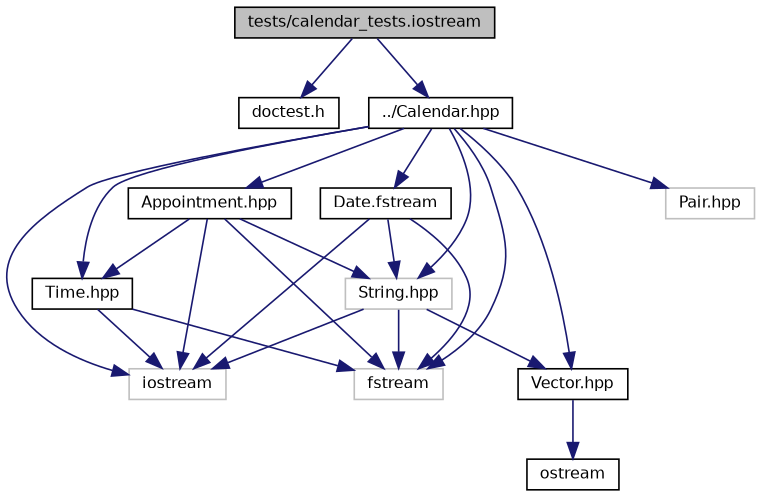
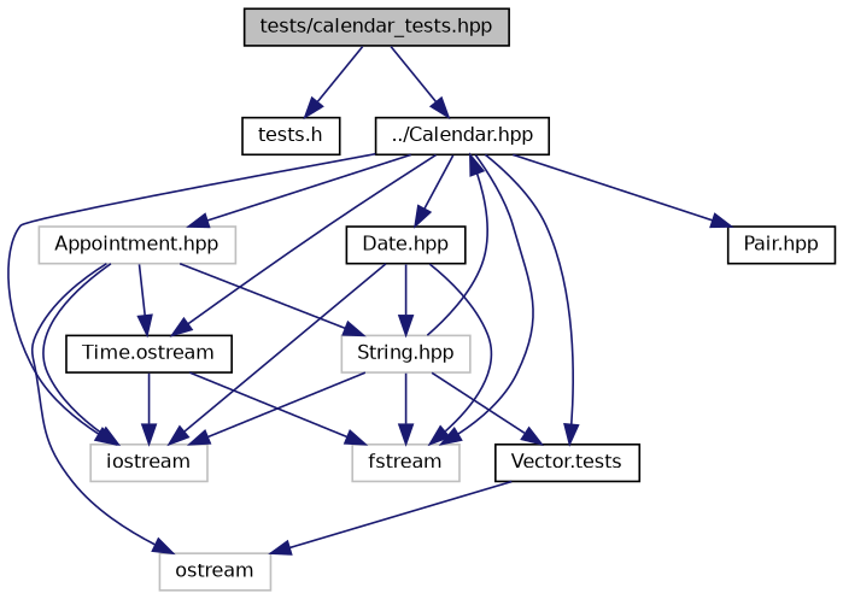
  digraph {
    node [color=black fillcolor=white fontname=Helvetica fontsize=10 shape=record style=filled]
    edge [color=midnightblue fontname=Helvetica fontsize=10 labelfontname=Helvetica labelfontsize=10 style=solid]
-   n1 [fillcolor=grey75 fontcolor=black height=0.2 label="tests/calendar_tests.iostream" width=0.4]
-   n2 [height=0.2 label="doctest.h" width=0.4]
+   n1 [fillcolor=grey75 fontcolor=black height=0.2 label="tests/calendar_tests.hpp" width=0.4]
+   n2 [height=0.2 label="tests.h" width=0.4]
    n3 [height=0.2 label="../Calendar.hpp" width=0.4]
    n4 [color=grey75 height=0.2 label=iostream width=0.4]
    n5 [color=grey75 height=0.2 label=fstream width=0.4]
-   n6 [height=0.2 label="Appointment.hpp" width=0.4]
-   n7 [height=0.2 label="Date.fstream" width=0.4]
+   n6 [color=grey75 height=0.2 label="Appointment.hpp" width=0.4]
+   n7 [height=0.2 label="Date.hpp" width=0.4]
    n8 [color=grey75 height=0.2 label="String.hpp" width=0.4]
-   n9 [height=0.2 label="Vector.hpp" width=0.4]
-   n10 [height=0.2 label="Time.hpp" width=0.4]
-   n11 [color=grey75 height=0.2 label="Pair.hpp" width=0.4]
-   n12 [height=0.2 label=ostream width=0.4]
+   n9 [height=0.2 label="Vector.tests" width=0.4]
+   n10 [height=0.2 label="Time.ostream" width=0.4]
+   n11 [height=0.2 label="Pair.hpp" width=0.4]
+   n12 [color=grey75 height=0.2 label=ostream width=0.4]
    n1 -> n2
    n1 -> n3
    n3 -> n4
    n3 -> n5
    n3 -> n6
    n3 -> n7
-   n3 -> n8
+   n8 -> n3
    n3 -> n9
    n3 -> n10
    n3 -> n11
    n6 -> n4
-   n6 -> n5
+   n6 -> n12
    n6 -> n8
    n6 -> n10
    n7 -> n4
    n7 -> n5
    n7 -> n8
    n8 -> n4
    n8 -> n5
    n8 -> n9
    n9 -> n12
    n10 -> n4
    n10 -> n5
  }
